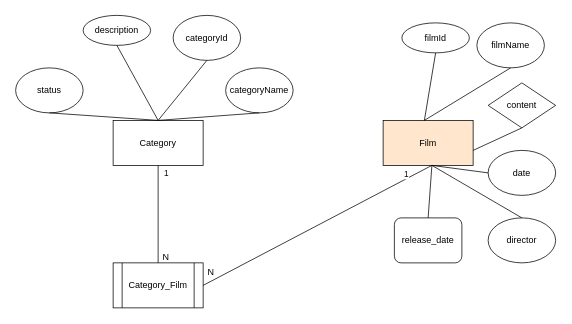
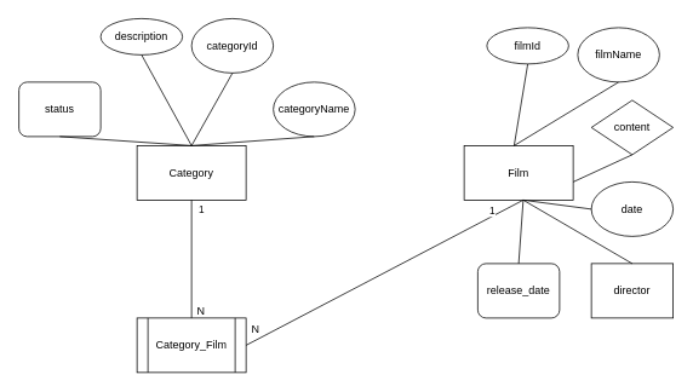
  <mxCell id="0" />
  <mxCell id="1" parent="0" />
  <mxCell id="2" value="Category" style="rounded=0;whiteSpace=wrap;html=1;" vertex="1" parent="1"><mxGeometry x="150" y="160" width="120" height="60" as="geometry" /></mxCell>
- <mxCell id="3" value="Film" style="rounded=0;whiteSpace=wrap;html=1;fillColor=#ffe6cc;" vertex="1" parent="1"><mxGeometry x="510" y="160" width="120" height="60" as="geometry" /></mxCell>
- <mxCell id="4" value="categoryId" style="ellipse;whiteSpace=wrap;html=1;" vertex="1" parent="1"><mxGeometry x="230" y="20" width="90" height="60" as="geometry" /></mxCell>
+ <mxCell id="3" value="Film" style="rounded=0;whiteSpace=wrap;html=1;" vertex="1" parent="1"><mxGeometry x="510" y="160" width="120" height="60" as="geometry" /></mxCell>
+ <mxCell id="4" value="categoryId" style="ellipse;whiteSpace=wrap;html=1;" vertex="1" parent="1"><mxGeometry x="210" y="20" width="90" height="60" as="geometry" /></mxCell>
  <mxCell id="5" value="categoryName" style="ellipse;whiteSpace=wrap;html=1;" vertex="1" parent="1"><mxGeometry x="300" y="90" width="90" height="60" as="geometry" /></mxCell>
  <mxCell id="6" value="description" style="ellipse;whiteSpace=wrap;html=1;" vertex="1" parent="1"><mxGeometry x="110" y="20" width="90" height="40" as="geometry" /></mxCell>
- <mxCell id="7" value="status" style="ellipse;whiteSpace=wrap;html=1;" vertex="1" parent="1"><mxGeometry x="20" y="90" width="90" height="60" as="geometry" /></mxCell>
+ <mxCell id="7" value="status" style="whiteSpace=wrap;html=1;rounded=1;" vertex="1" parent="1"><mxGeometry x="20" y="90" width="90" height="60" as="geometry" /></mxCell>
  <mxCell id="8" value="" style="endArrow=none;html=1;rounded=0;entryX=0.5;entryY=1;entryDx=0;entryDy=0;" edge="1" parent="1" target="7"><mxGeometry width="50" height="50" relative="1" as="geometry"><mxPoint x="210" y="160" as="sourcePoint" /><mxPoint x="260" y="110" as="targetPoint" /></mxGeometry></mxCell>
  <mxCell id="9" value="" style="endArrow=none;html=1;rounded=0;entryX=0.5;entryY=1;entryDx=0;entryDy=0;" edge="1" parent="1" target="6"><mxGeometry width="50" height="50" relative="1" as="geometry"><mxPoint x="210" y="160" as="sourcePoint" /><mxPoint x="260" y="110" as="targetPoint" /></mxGeometry></mxCell>
  <mxCell id="10" value="" style="endArrow=none;html=1;rounded=0;entryX=0.5;entryY=1;entryDx=0;entryDy=0;" edge="1" parent="1" target="5"><mxGeometry width="50" height="50" relative="1" as="geometry"><mxPoint x="210" y="160" as="sourcePoint" /><mxPoint x="260" y="110" as="targetPoint" /></mxGeometry></mxCell>
  <mxCell id="11" value="" style="endArrow=none;html=1;rounded=0;entryX=0.5;entryY=1;entryDx=0;entryDy=0;" edge="1" parent="1" target="4"><mxGeometry width="50" height="50" relative="1" as="geometry"><mxPoint x="210" y="160" as="sourcePoint" /><mxPoint x="260" y="110" as="targetPoint" /></mxGeometry></mxCell>
  <mxCell id="12" value="filmName" style="ellipse;whiteSpace=wrap;html=1;" vertex="1" parent="1"><mxGeometry x="635" y="30" width="90" height="60" as="geometry" /></mxCell>
  <mxCell id="13" value="filmId" style="ellipse;whiteSpace=wrap;html=1;" vertex="1" parent="1"><mxGeometry x="535" y="30" width="90" height="40" as="geometry" /></mxCell>
  <mxCell id="14" value="content" style="rhombus;whiteSpace=wrap;html=1;" vertex="1" parent="1"><mxGeometry x="650" y="110" width="90" height="60" as="geometry" /></mxCell>
  <mxCell id="15" value="date" style="ellipse;whiteSpace=wrap;html=1;" vertex="1" parent="1"><mxGeometry x="650" y="200" width="90" height="60" as="geometry" /></mxCell>
- <mxCell id="16" value="director" style="ellipse;whiteSpace=wrap;html=1;" vertex="1" parent="1"><mxGeometry x="650" y="290" width="90" height="60" as="geometry" /></mxCell>
+ <mxCell id="16" value="director" style="whiteSpace=wrap;html=1;rounded=0;" vertex="1" parent="1"><mxGeometry x="650" y="290" width="90" height="60" as="geometry" /></mxCell>
  <mxCell id="17" value="release_date" style="whiteSpace=wrap;html=1;rounded=1;" vertex="1" parent="1"><mxGeometry x="525" y="290" width="90" height="60" as="geometry" /></mxCell>
  <mxCell id="18" value="" style="endArrow=none;html=1;rounded=0;exitX=0.5;exitY=0;exitDx=0;exitDy=0;" edge="1" parent="1" source="16"><mxGeometry width="50" height="50" relative="1" as="geometry"><mxPoint x="525" y="270" as="sourcePoint" /><mxPoint x="575" y="220" as="targetPoint" /></mxGeometry></mxCell>
  <mxCell id="19" value="" style="endArrow=none;html=1;rounded=0;exitX=0.5;exitY=0;exitDx=0;exitDy=0;" edge="1" parent="1" source="17"><mxGeometry width="50" height="50" relative="1" as="geometry"><mxPoint x="525" y="270" as="sourcePoint" /><mxPoint x="575" y="220" as="targetPoint" /></mxGeometry></mxCell>
  <mxCell id="20" value="" style="endArrow=none;html=1;rounded=0;exitX=0;exitY=0.5;exitDx=0;exitDy=0;" edge="1" parent="1" source="15"><mxGeometry width="50" height="50" relative="1" as="geometry"><mxPoint x="525" y="270" as="sourcePoint" /><mxPoint x="575" y="220" as="targetPoint" /></mxGeometry></mxCell>
  <mxCell id="21" value="" style="endArrow=none;html=1;rounded=0;entryX=0.5;entryY=1;entryDx=0;entryDy=0;" edge="1" parent="1" target="14"><mxGeometry width="50" height="50" relative="1" as="geometry"><mxPoint x="630" y="200" as="sourcePoint" /><mxPoint x="680" y="150" as="targetPoint" /></mxGeometry></mxCell>
  <mxCell id="22" value="" style="endArrow=none;html=1;rounded=0;entryX=0.5;entryY=1;entryDx=0;entryDy=0;" edge="1" parent="1" target="12"><mxGeometry width="50" height="50" relative="1" as="geometry"><mxPoint x="565" y="160" as="sourcePoint" /><mxPoint x="615" y="110" as="targetPoint" /></mxGeometry></mxCell>
  <mxCell id="23" value="" style="endArrow=none;html=1;rounded=0;entryX=0.5;entryY=1;entryDx=0;entryDy=0;" edge="1" parent="1" target="13"><mxGeometry width="50" height="50" relative="1" as="geometry"><mxPoint x="565" y="160" as="sourcePoint" /><mxPoint x="615" y="110" as="targetPoint" /></mxGeometry></mxCell>
  <mxCell id="24" value="Category_Film" style="shape=process;whiteSpace=wrap;html=1;backgroundOutline=1;" vertex="1" parent="1"><mxGeometry x="150" y="350" width="120" height="60" as="geometry" /></mxCell>
  <mxCell id="25" value="" style="endArrow=none;html=1;rounded=0;exitX=0.5;exitY=0;exitDx=0;exitDy=0;" edge="1" parent="1" source="24"><mxGeometry width="50" height="50" relative="1" as="geometry"><mxPoint x="160" y="270" as="sourcePoint" /><mxPoint x="210" y="220" as="targetPoint" /></mxGeometry></mxCell>
  <mxCell id="26" value="1" style="edgeLabel;html=1;align=center;verticalAlign=middle;resizable=0;points=[];" vertex="1" connectable="0" parent="25"><mxGeometry x="0.865" y="-10" relative="1" as="geometry"><mxPoint as="offset" /></mxGeometry></mxCell>
  <mxCell id="27" value="N" style="text;html=1;align=center;verticalAlign=middle;resizable=0;points=[];autosize=1;strokeColor=none;fillColor=none;" vertex="1" parent="1"><mxGeometry x="205" y="328" width="30" height="30" as="geometry" /></mxCell>
  <mxCell id="28" value="" style="endArrow=none;html=1;rounded=0;exitX=1;exitY=0.5;exitDx=0;exitDy=0;" edge="1" parent="1" source="24"><mxGeometry width="50" height="50" relative="1" as="geometry"><mxPoint x="525" y="270" as="sourcePoint" /><mxPoint x="575" y="220" as="targetPoint" /></mxGeometry></mxCell>
  <mxCell id="29" value="1" style="edgeLabel;html=1;align=center;verticalAlign=middle;resizable=0;points=[];" vertex="1" connectable="0" parent="28"><mxGeometry x="0.795" y="6" relative="1" as="geometry"><mxPoint as="offset" /></mxGeometry></mxCell>
  <mxCell id="30" value="N" style="text;html=1;align=center;verticalAlign=middle;resizable=0;points=[];autosize=1;strokeColor=none;fillColor=none;" vertex="1" parent="1"><mxGeometry x="265" y="348" width="30" height="30" as="geometry" /></mxCell>
